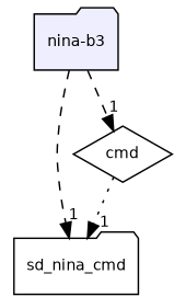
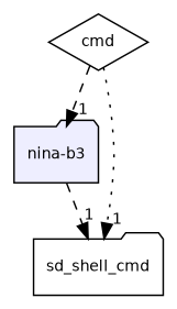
  digraph {
    compound=true
    node [fontname=Helvetica fontsize=10 shape=folder]
    edge [headlabel=1 labeldistance=1.5 labelfontname=Helvetica labelfontsize=10 style=dashed]
    n1 [fillcolor="#eeeeff" label="nina-b3" pencolor=black style=filled]
-   n2 [label=sd_nina_cmd]
+   n2 [label=sd_shell_cmd]
    n3 [label=cmd shape=diamond]
    n1 -> n2
-   n1 -> n3
+   n3 -> n1
    n3 -> n2 [style=dotted]
  }
